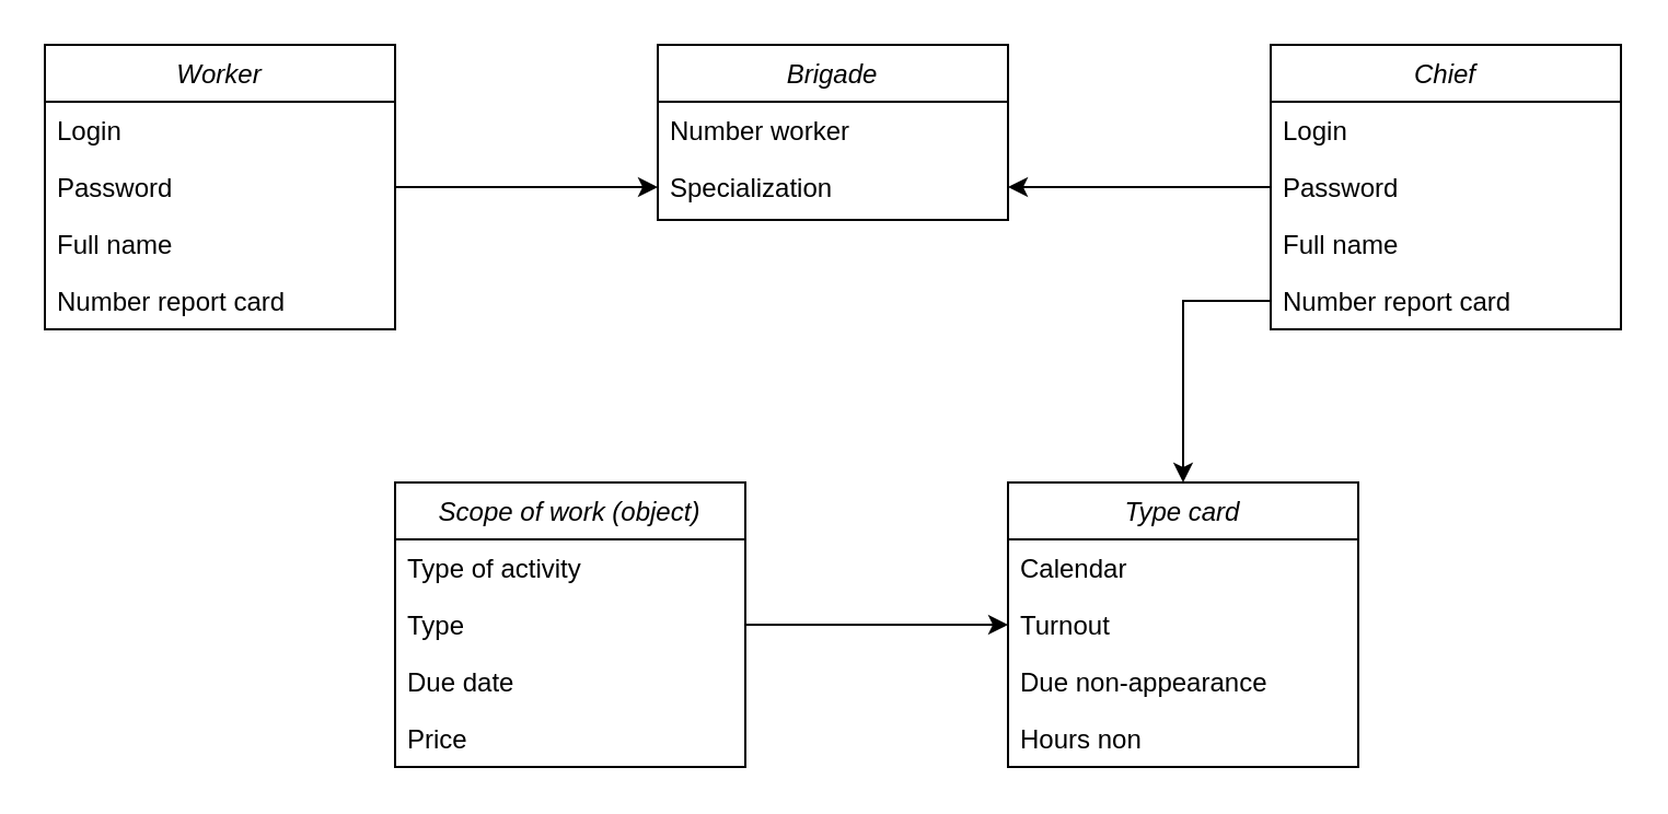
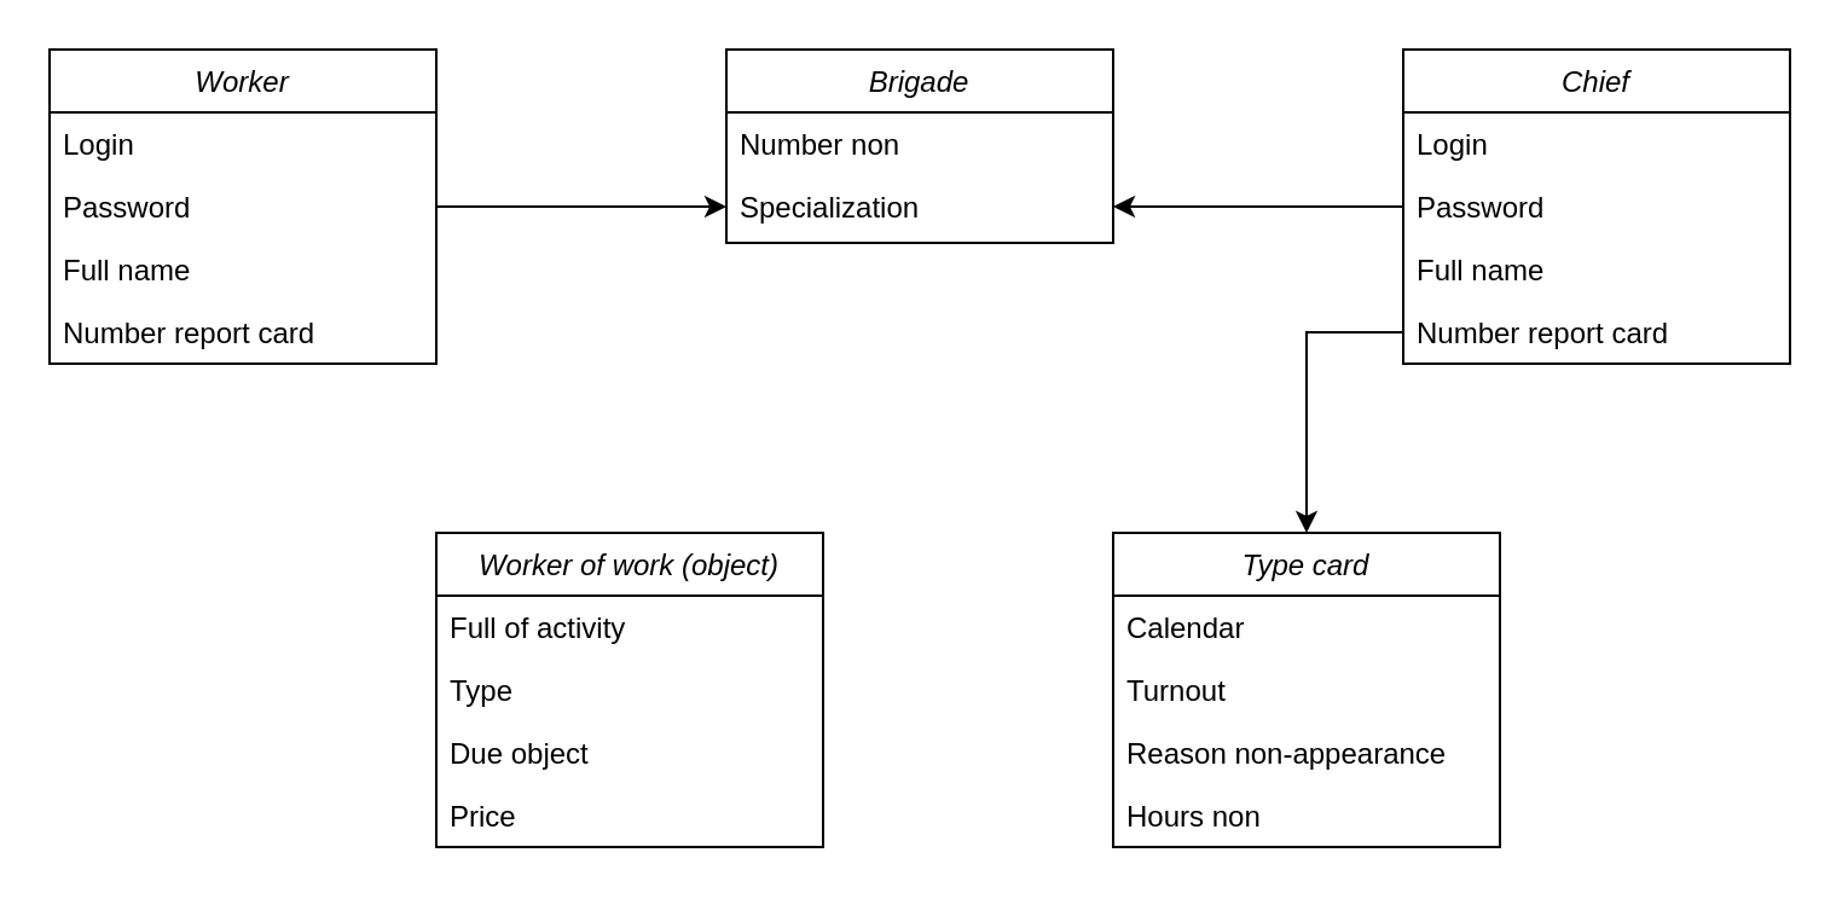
  <mxCell id="0" />
  <mxCell id="1" parent="0" />
  <mxCell id="2" value="Сhief" style="swimlane;fontStyle=2;align=center;verticalAlign=top;childLayout=stackLayout;horizontal=1;startSize=26;horizontalStack=0;resizeParent=1;resizeLast=0;collapsible=1;marginBottom=0;rounded=0;shadow=0;strokeWidth=1;" parent="1" vertex="1"><mxGeometry x="580" y="20" width="160" height="130" as="geometry"><mxRectangle x="230" y="140" width="160" height="26" as="alternateBounds" /></mxGeometry></mxCell>
  <mxCell id="3" value="Login" style="text;align=left;verticalAlign=top;spacingLeft=4;spacingRight=4;overflow=hidden;rotatable=0;points=[[0,0.5],[1,0.5]];portConstraint=eastwest;" vertex="1" parent="2"><mxGeometry y="26" width="160" height="26" as="geometry" /></mxCell>
  <mxCell id="4" value="Password" style="text;align=left;verticalAlign=top;spacingLeft=4;spacingRight=4;overflow=hidden;rotatable=0;points=[[0,0.5],[1,0.5]];portConstraint=eastwest;rounded=0;shadow=0;html=0;" parent="2" vertex="1"><mxGeometry y="52" width="160" height="26" as="geometry" /></mxCell>
  <mxCell id="5" value="Full name" style="text;align=left;verticalAlign=top;spacingLeft=4;spacingRight=4;overflow=hidden;rotatable=0;points=[[0,0.5],[1,0.5]];portConstraint=eastwest;" parent="2" vertex="1"><mxGeometry y="78" width="160" height="26" as="geometry" /></mxCell>
  <mxCell id="6" value="Number report card" style="text;align=left;verticalAlign=top;spacingLeft=4;spacingRight=4;overflow=hidden;rotatable=0;points=[[0,0.5],[1,0.5]];portConstraint=eastwest;" vertex="1" parent="2"><mxGeometry y="104" width="160" height="26" as="geometry" /></mxCell>
  <mxCell id="7" value="Type card" style="swimlane;fontStyle=2;align=center;verticalAlign=top;childLayout=stackLayout;horizontal=1;startSize=26;horizontalStack=0;resizeParent=1;resizeLast=0;collapsible=1;marginBottom=0;rounded=0;shadow=0;strokeWidth=1;" vertex="1" parent="1"><mxGeometry x="460" y="220" width="160" height="130" as="geometry"><mxRectangle x="230" y="140" width="160" height="26" as="alternateBounds" /></mxGeometry></mxCell>
  <mxCell id="8" value="Calendar" style="text;align=left;verticalAlign=top;spacingLeft=4;spacingRight=4;overflow=hidden;rotatable=0;points=[[0,0.5],[1,0.5]];portConstraint=eastwest;" vertex="1" parent="7"><mxGeometry y="26" width="160" height="26" as="geometry" /></mxCell>
  <mxCell id="9" value="Turnout" style="text;align=left;verticalAlign=top;spacingLeft=4;spacingRight=4;overflow=hidden;rotatable=0;points=[[0,0.5],[1,0.5]];portConstraint=eastwest;" vertex="1" parent="7"><mxGeometry y="52" width="160" height="26" as="geometry" /></mxCell>
- <mxCell id="10" value="Due non-appearance" style="text;align=left;verticalAlign=top;spacingLeft=4;spacingRight=4;overflow=hidden;rotatable=0;points=[[0,0.5],[1,0.5]];portConstraint=eastwest;" vertex="1" parent="7"><mxGeometry y="78" width="160" height="26" as="geometry" /></mxCell>
+ <mxCell id="10" value="Reason non-appearance" style="text;align=left;verticalAlign=top;spacingLeft=4;spacingRight=4;overflow=hidden;rotatable=0;points=[[0,0.5],[1,0.5]];portConstraint=eastwest;" vertex="1" parent="7"><mxGeometry y="78" width="160" height="26" as="geometry" /></mxCell>
  <mxCell id="11" value="Hours non" style="text;align=left;verticalAlign=top;spacingLeft=4;spacingRight=4;overflow=hidden;rotatable=0;points=[[0,0.5],[1,0.5]];portConstraint=eastwest;" vertex="1" parent="7"><mxGeometry y="104" width="160" height="26" as="geometry" /></mxCell>
  <mxCell id="12" value="Worker" style="swimlane;fontStyle=2;align=center;verticalAlign=top;childLayout=stackLayout;horizontal=1;startSize=26;horizontalStack=0;resizeParent=1;resizeLast=0;collapsible=1;marginBottom=0;rounded=0;shadow=0;strokeWidth=1;" vertex="1" parent="1"><mxGeometry x="20" y="20" width="160" height="130" as="geometry"><mxRectangle x="230" y="140" width="160" height="26" as="alternateBounds" /></mxGeometry></mxCell>
  <mxCell id="13" value="Login" style="text;align=left;verticalAlign=top;spacingLeft=4;spacingRight=4;overflow=hidden;rotatable=0;points=[[0,0.5],[1,0.5]];portConstraint=eastwest;" vertex="1" parent="12"><mxGeometry y="26" width="160" height="26" as="geometry" /></mxCell>
  <mxCell id="14" value="Password" style="text;align=left;verticalAlign=top;spacingLeft=4;spacingRight=4;overflow=hidden;rotatable=0;points=[[0,0.5],[1,0.5]];portConstraint=eastwest;rounded=0;shadow=0;html=0;" vertex="1" parent="12"><mxGeometry y="52" width="160" height="26" as="geometry" /></mxCell>
  <mxCell id="15" value="Full name" style="text;align=left;verticalAlign=top;spacingLeft=4;spacingRight=4;overflow=hidden;rotatable=0;points=[[0,0.5],[1,0.5]];portConstraint=eastwest;" vertex="1" parent="12"><mxGeometry y="78" width="160" height="26" as="geometry" /></mxCell>
  <mxCell id="16" value="Number report card" style="text;align=left;verticalAlign=top;spacingLeft=4;spacingRight=4;overflow=hidden;rotatable=0;points=[[0,0.5],[1,0.5]];portConstraint=eastwest;" vertex="1" parent="12"><mxGeometry y="104" width="160" height="26" as="geometry" /></mxCell>
  <mxCell id="17" value="Brigade" style="swimlane;fontStyle=2;align=center;verticalAlign=top;childLayout=stackLayout;horizontal=1;startSize=26;horizontalStack=0;resizeParent=1;resizeLast=0;collapsible=1;marginBottom=0;rounded=0;shadow=0;strokeWidth=1;" vertex="1" parent="1"><mxGeometry x="300" y="20" width="160" height="80" as="geometry"><mxRectangle x="230" y="140" width="160" height="26" as="alternateBounds" /></mxGeometry></mxCell>
- <mxCell id="18" value="Number worker" style="text;align=left;verticalAlign=top;spacingLeft=4;spacingRight=4;overflow=hidden;rotatable=0;points=[[0,0.5],[1,0.5]];portConstraint=eastwest;" vertex="1" parent="17"><mxGeometry y="26" width="160" height="26" as="geometry" /></mxCell>
+ <mxCell id="18" value="Number non" style="text;align=left;verticalAlign=top;spacingLeft=4;spacingRight=4;overflow=hidden;rotatable=0;points=[[0,0.5],[1,0.5]];portConstraint=eastwest;" vertex="1" parent="17"><mxGeometry y="26" width="160" height="26" as="geometry" /></mxCell>
  <mxCell id="19" value="Specialization" style="text;align=left;verticalAlign=top;spacingLeft=4;spacingRight=4;overflow=hidden;rotatable=0;points=[[0,0.5],[1,0.5]];portConstraint=eastwest;" vertex="1" parent="17"><mxGeometry y="52" width="160" height="26" as="geometry" /></mxCell>
- <mxCell id="20" value="Scope of work (object)" style="swimlane;fontStyle=2;align=center;verticalAlign=top;childLayout=stackLayout;horizontal=1;startSize=26;horizontalStack=0;resizeParent=1;resizeLast=0;collapsible=1;marginBottom=0;rounded=0;shadow=0;strokeWidth=1;" vertex="1" parent="1"><mxGeometry x="180" y="220" width="160" height="130" as="geometry"><mxRectangle x="230" y="140" width="160" height="26" as="alternateBounds" /></mxGeometry></mxCell>
- <mxCell id="21" value="Type of activity" style="text;align=left;verticalAlign=top;spacingLeft=4;spacingRight=4;overflow=hidden;rotatable=0;points=[[0,0.5],[1,0.5]];portConstraint=eastwest;" vertex="1" parent="20"><mxGeometry y="26" width="160" height="26" as="geometry" /></mxCell>
+ <mxCell id="20" value="Worker of work (object)" style="swimlane;fontStyle=2;align=center;verticalAlign=top;childLayout=stackLayout;horizontal=1;startSize=26;horizontalStack=0;resizeParent=1;resizeLast=0;collapsible=1;marginBottom=0;rounded=0;shadow=0;strokeWidth=1;" vertex="1" parent="1"><mxGeometry x="180" y="220" width="160" height="130" as="geometry"><mxRectangle x="230" y="140" width="160" height="26" as="alternateBounds" /></mxGeometry></mxCell>
+ <mxCell id="21" value="Full of activity" style="text;align=left;verticalAlign=top;spacingLeft=4;spacingRight=4;overflow=hidden;rotatable=0;points=[[0,0.5],[1,0.5]];portConstraint=eastwest;" vertex="1" parent="20"><mxGeometry y="26" width="160" height="26" as="geometry" /></mxCell>
  <mxCell id="22" value="Type" style="text;align=left;verticalAlign=top;spacingLeft=4;spacingRight=4;overflow=hidden;rotatable=0;points=[[0,0.5],[1,0.5]];portConstraint=eastwest;" vertex="1" parent="20"><mxGeometry y="52" width="160" height="26" as="geometry" /></mxCell>
- <mxCell id="23" value="Due date" style="text;align=left;verticalAlign=top;spacingLeft=4;spacingRight=4;overflow=hidden;rotatable=0;points=[[0,0.5],[1,0.5]];portConstraint=eastwest;" vertex="1" parent="20"><mxGeometry y="78" width="160" height="26" as="geometry" /></mxCell>
+ <mxCell id="23" value="Due object" style="text;align=left;verticalAlign=top;spacingLeft=4;spacingRight=4;overflow=hidden;rotatable=0;points=[[0,0.5],[1,0.5]];portConstraint=eastwest;" vertex="1" parent="20"><mxGeometry y="78" width="160" height="26" as="geometry" /></mxCell>
  <mxCell id="24" value="Price" style="text;align=left;verticalAlign=top;spacingLeft=4;spacingRight=4;overflow=hidden;rotatable=0;points=[[0,0.5],[1,0.5]];portConstraint=eastwest;" vertex="1" parent="20"><mxGeometry y="104" width="160" height="26" as="geometry" /></mxCell>
  <mxCell id="25" style="edgeStyle=orthogonalEdgeStyle;rounded=0;orthogonalLoop=1;jettySize=auto;html=1;exitX=1;exitY=0.5;exitDx=0;exitDy=0;" edge="1" parent="1" source="14" target="19"><mxGeometry relative="1" as="geometry" /></mxCell>
  <mxCell id="26" style="edgeStyle=orthogonalEdgeStyle;rounded=0;orthogonalLoop=1;jettySize=auto;html=1;exitX=0;exitY=0.5;exitDx=0;exitDy=0;entryX=1;entryY=0.5;entryDx=0;entryDy=0;" edge="1" parent="1" source="4" target="19"><mxGeometry relative="1" as="geometry" /></mxCell>
  <mxCell id="27" style="edgeStyle=orthogonalEdgeStyle;rounded=0;orthogonalLoop=1;jettySize=auto;html=1;exitX=0;exitY=0.5;exitDx=0;exitDy=0;" edge="1" parent="1" source="6" target="7"><mxGeometry relative="1" as="geometry" /></mxCell>
- <mxCell id="28" style="edgeStyle=orthogonalEdgeStyle;rounded=0;orthogonalLoop=1;jettySize=auto;html=1;exitX=1;exitY=0.5;exitDx=0;exitDy=0;entryX=0;entryY=0.5;entryDx=0;entryDy=0;" edge="1" parent="1" source="22" target="9"><mxGeometry relative="1" as="geometry" /></mxCell>
